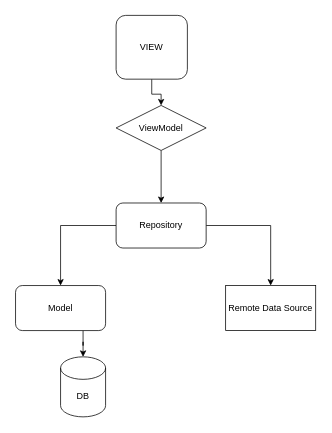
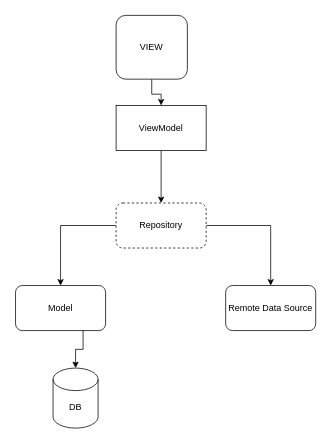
  <mxCell id="0" />
  <mxCell id="1" parent="0" />
  <mxCell id="2" style="edgeStyle=orthogonalEdgeStyle;rounded=0;orthogonalLoop=1;jettySize=auto;html=1;entryX=0.5;entryY=0;entryDx=0;entryDy=0;" edge="1" parent="1" source="3" target="5"><mxGeometry relative="1" as="geometry"><mxPoint x="214" y="140" as="targetPoint" /></mxGeometry></mxCell>
  <mxCell id="3" value="VIEW" style="rounded=1;whiteSpace=wrap;html=1;" vertex="1" parent="1"><mxGeometry x="154" y="20" width="95" height="85" as="geometry" /></mxCell>
  <mxCell id="4" style="edgeStyle=orthogonalEdgeStyle;rounded=0;orthogonalLoop=1;jettySize=auto;html=1;exitX=0.5;exitY=1;exitDx=0;exitDy=0;entryX=0.5;entryY=0;entryDx=0;entryDy=0;" edge="1" parent="1" source="5" target="8"><mxGeometry relative="1" as="geometry" /></mxCell>
- <mxCell id="5" value="ViewModel" style="rhombus;whiteSpace=wrap;html=1;" vertex="1" parent="1"><mxGeometry x="154" y="140" width="120" height="60" as="geometry" /></mxCell>
+ <mxCell id="5" value="ViewModel" style="rounded=0;whiteSpace=wrap;html=1;" vertex="1" parent="1"><mxGeometry x="154" y="140" width="120" height="60" as="geometry" /></mxCell>
  <mxCell id="6" style="edgeStyle=orthogonalEdgeStyle;rounded=0;orthogonalLoop=1;jettySize=auto;html=1;exitX=0;exitY=0.5;exitDx=0;exitDy=0;" edge="1" parent="1" source="8" target="10"><mxGeometry relative="1" as="geometry"><mxPoint x="80" y="370" as="targetPoint" /></mxGeometry></mxCell>
  <mxCell id="7" style="edgeStyle=orthogonalEdgeStyle;rounded=0;orthogonalLoop=1;jettySize=auto;html=1;exitX=1;exitY=0.5;exitDx=0;exitDy=0;" edge="1" parent="1" source="8" target="11"><mxGeometry relative="1" as="geometry"><mxPoint x="360" y="370" as="targetPoint" /></mxGeometry></mxCell>
- <mxCell id="8" value="Repository" style="rounded=1;whiteSpace=wrap;html=1;" vertex="1" parent="1"><mxGeometry x="154" y="270" width="120" height="60" as="geometry" /></mxCell>
+ <mxCell id="8" value="Repository" style="rounded=1;whiteSpace=wrap;html=1;dashed=1;" vertex="1" parent="1"><mxGeometry x="154" y="270" width="120" height="60" as="geometry" /></mxCell>
  <mxCell id="9" style="edgeStyle=orthogonalEdgeStyle;rounded=0;orthogonalLoop=1;jettySize=auto;html=1;exitX=0.75;exitY=1;exitDx=0;exitDy=0;" edge="1" parent="1" source="10" target="12"><mxGeometry relative="1" as="geometry"><mxPoint x="110" y="480" as="targetPoint" /></mxGeometry></mxCell>
  <mxCell id="10" value="Model" style="rounded=1;whiteSpace=wrap;html=1;" vertex="1" parent="1"><mxGeometry x="20" y="380" width="120" height="60" as="geometry" /></mxCell>
- <mxCell id="11" value="Remote Data Source" style="rounded=0;whiteSpace=wrap;html=1;" vertex="1" parent="1"><mxGeometry x="300" y="380" width="120" height="60" as="geometry" /></mxCell>
- <mxCell id="12" value="DB" style="shape=cylinder3;whiteSpace=wrap;html=1;boundedLbl=1;backgroundOutline=1;size=15;" vertex="1" parent="1"><mxGeometry x="80" y="475" width="60" height="80" as="geometry" /></mxCell>
+ <mxCell id="11" value="Remote Data Source" style="whiteSpace=wrap;html=1;rounded=1;" vertex="1" parent="1"><mxGeometry x="300" y="380" width="120" height="60" as="geometry" /></mxCell>
+ <mxCell id="12" value="DB" style="shape=cylinder3;whiteSpace=wrap;html=1;boundedLbl=1;backgroundOutline=1;size=15;" vertex="1" parent="1"><mxGeometry x="70" y="490" width="60" height="80" as="geometry" /></mxCell>
